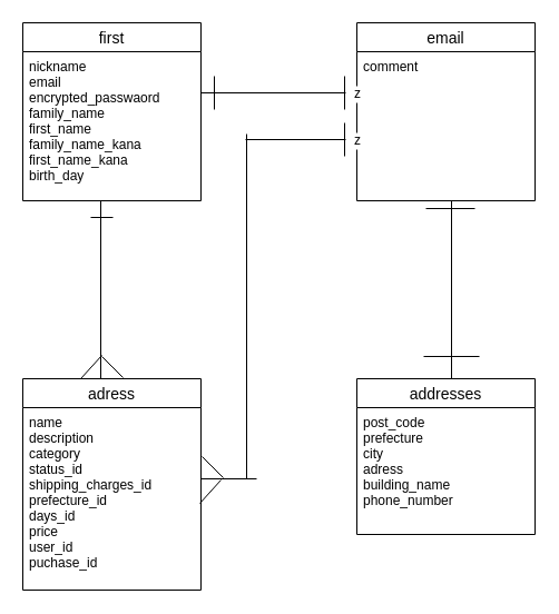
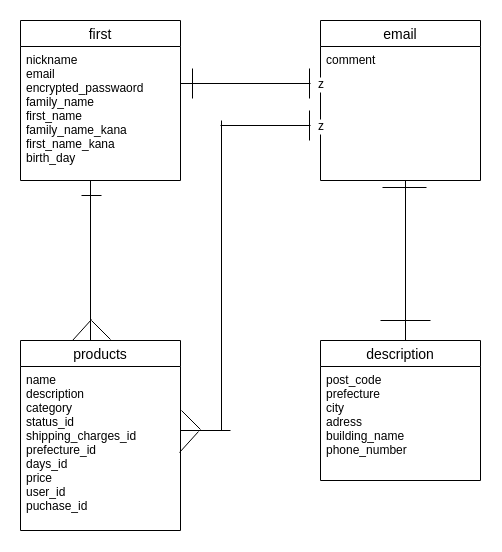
  <mxCell id="0" />
  <mxCell id="1" parent="0" />
  <mxCell id="2" value="first" style="swimlane;fontStyle=0;childLayout=stackLayout;horizontal=1;startSize=26;horizontalStack=0;resizeParent=1;resizeParentMax=0;resizeLast=0;collapsible=1;marginBottom=0;align=center;fontSize=14;" parent="1" vertex="1"><mxGeometry x="20" y="20" width="160" height="160" as="geometry" /></mxCell>
  <mxCell id="3" value="nickname&#10;email&#10;encrypted_passwaord&#10;family_name&#10;first_name&#10;family_name_kana&#10;first_name_kana&#10;birth_day" style="text;strokeColor=none;fillColor=none;spacingLeft=4;spacingRight=4;overflow=hidden;rotatable=0;points=[[0,0.5],[1,0.5]];portConstraint=eastwest;fontSize=12;" parent="2" vertex="1"><mxGeometry y="26" width="160" height="134" as="geometry" /></mxCell>
  <mxCell id="4" value="email" style="swimlane;fontStyle=0;childLayout=stackLayout;horizontal=1;startSize=26;horizontalStack=0;resizeParent=1;resizeParentMax=0;resizeLast=0;collapsible=1;marginBottom=0;align=center;fontSize=14;" parent="1" vertex="1"><mxGeometry x="320" y="20" width="160" height="160" as="geometry" /></mxCell>
  <mxCell id="5" value="comment" style="text;strokeColor=none;fillColor=none;spacingLeft=4;spacingRight=4;overflow=hidden;rotatable=0;points=[[0,0.5],[1,0.5]];portConstraint=eastwest;fontSize=12;" parent="4" vertex="1"><mxGeometry y="26" width="160" height="134" as="geometry" /></mxCell>
- <mxCell id="6" value="adress" style="swimlane;fontStyle=0;childLayout=stackLayout;horizontal=1;startSize=26;horizontalStack=0;resizeParent=1;resizeParentMax=0;resizeLast=0;collapsible=1;marginBottom=0;align=center;fontSize=14;" parent="1" vertex="1"><mxGeometry x="20" y="340" width="160" height="190" as="geometry" /></mxCell>
+ <mxCell id="6" value="products" style="swimlane;fontStyle=0;childLayout=stackLayout;horizontal=1;startSize=26;horizontalStack=0;resizeParent=1;resizeParentMax=0;resizeLast=0;collapsible=1;marginBottom=0;align=center;fontSize=14;" parent="1" vertex="1"><mxGeometry x="20" y="340" width="160" height="190" as="geometry" /></mxCell>
  <mxCell id="7" value="name&#10;description&#10;category&#10;status_id&#10;shipping_charges_id&#10;prefecture_id&#10;days_id&#10;price&#10;user_id&#10;puchase_id" style="text;strokeColor=none;fillColor=none;spacingLeft=4;spacingRight=4;overflow=hidden;rotatable=0;points=[[0,0.5],[1,0.5]];portConstraint=eastwest;fontSize=12;" parent="6" vertex="1"><mxGeometry y="26" width="160" height="164" as="geometry" /></mxCell>
  <mxCell id="8" value="z" style="line;strokeWidth=1;rotatable=0;dashed=0;labelPosition=right;align=left;verticalAlign=middle;spacingTop=0;spacingLeft=6;points=[];portConstraint=eastwest;" vertex="1" parent="1"><mxGeometry x="180" y="78" width="130" height="10" as="geometry" /></mxCell>
  <mxCell id="9" value="" style="line;strokeWidth=1;rotatable=0;dashed=0;labelPosition=right;align=left;verticalAlign=middle;spacingTop=0;spacingLeft=6;points=[];portConstraint=eastwest;direction=south;" vertex="1" parent="1"><mxGeometry x="85" y="180" width="10" height="160" as="geometry" /></mxCell>
  <mxCell id="10" value="" style="endArrow=none;html=1;entryX=0.843;entryY=0.4;entryDx=0;entryDy=0;entryPerimeter=0;" edge="1" parent="1"><mxGeometry width="50" height="50" relative="1" as="geometry"><mxPoint x="72" y="340" as="sourcePoint" /><mxPoint x="91" y="319.02" as="targetPoint" /></mxGeometry></mxCell>
  <mxCell id="11" value="" style="endArrow=none;html=1;" edge="1" parent="1"><mxGeometry width="50" height="50" relative="1" as="geometry"><mxPoint x="110" y="339" as="sourcePoint" /><mxPoint x="91" y="320" as="targetPoint" /></mxGeometry></mxCell>
  <mxCell id="12" value="" style="endArrow=none;html=1;rounded=0;" edge="1" parent="1"><mxGeometry relative="1" as="geometry"><mxPoint x="81" y="195" as="sourcePoint" /><mxPoint x="101" y="195" as="targetPoint" /></mxGeometry></mxCell>
  <mxCell id="13" value="" style="endArrow=none;html=1;rounded=0;" edge="1" parent="1"><mxGeometry relative="1" as="geometry"><mxPoint x="192" y="68" as="sourcePoint" /><mxPoint x="192" y="98" as="targetPoint" /></mxGeometry></mxCell>
  <mxCell id="14" value="" style="endArrow=none;html=1;rounded=0;" edge="1" parent="1"><mxGeometry relative="1" as="geometry"><mxPoint x="309" y="68" as="sourcePoint" /><mxPoint x="309" y="98" as="targetPoint" /></mxGeometry></mxCell>
  <mxCell id="15" value="" style="line;strokeWidth=1;rotatable=0;dashed=0;labelPosition=right;align=left;verticalAlign=middle;spacingTop=0;spacingLeft=6;points=[];portConstraint=eastwest;direction=south;" vertex="1" parent="1"><mxGeometry x="400" y="180" width="10" height="160" as="geometry" /></mxCell>
  <mxCell id="16" value="" style="endArrow=none;html=1;" edge="1" parent="1"><mxGeometry width="50" height="50" relative="1" as="geometry"><mxPoint x="200" y="429" as="sourcePoint" /><mxPoint x="181" y="410" as="targetPoint" /></mxGeometry></mxCell>
  <mxCell id="17" value="" style="endArrow=none;html=1;entryX=0.843;entryY=0.4;entryDx=0;entryDy=0;entryPerimeter=0;" edge="1" parent="1"><mxGeometry width="50" height="50" relative="1" as="geometry"><mxPoint x="179" y="452" as="sourcePoint" /><mxPoint x="198" y="431.02" as="targetPoint" /></mxGeometry></mxCell>
  <mxCell id="18" value="" style="endArrow=none;html=1;rounded=0;" edge="1" parent="1"><mxGeometry relative="1" as="geometry"><mxPoint x="382" y="187" as="sourcePoint" /><mxPoint x="426" y="187" as="targetPoint" /></mxGeometry></mxCell>
  <mxCell id="19" value="" style="endArrow=none;html=1;rounded=0;" edge="1" parent="1"><mxGeometry relative="1" as="geometry"><mxPoint x="380" y="320" as="sourcePoint" /><mxPoint x="430" y="320" as="targetPoint" /></mxGeometry></mxCell>
  <mxCell id="20" value="" style="endArrow=none;html=1;rounded=0;" edge="1" parent="1"><mxGeometry relative="1" as="geometry"><mxPoint x="180" y="430" as="sourcePoint" /><mxPoint x="230" y="430" as="targetPoint" /></mxGeometry></mxCell>
- <mxCell id="21" value="addresses" style="swimlane;fontStyle=0;childLayout=stackLayout;horizontal=1;startSize=26;horizontalStack=0;resizeParent=1;resizeParentMax=0;resizeLast=0;collapsible=1;marginBottom=0;align=center;fontSize=14;" vertex="1" parent="1"><mxGeometry x="320" y="340" width="160" height="140" as="geometry" /></mxCell>
+ <mxCell id="21" value="description" style="swimlane;fontStyle=0;childLayout=stackLayout;horizontal=1;startSize=26;horizontalStack=0;resizeParent=1;resizeParentMax=0;resizeLast=0;collapsible=1;marginBottom=0;align=center;fontSize=14;" vertex="1" parent="1"><mxGeometry x="320" y="340" width="160" height="140" as="geometry" /></mxCell>
  <mxCell id="22" value="post_code&#10;prefecture&#10;city&#10;adress&#10;building_name&#10;phone_number" style="text;strokeColor=none;fillColor=none;spacingLeft=4;spacingRight=4;overflow=hidden;rotatable=0;points=[[0,0.5],[1,0.5]];portConstraint=eastwest;fontSize=12;" vertex="1" parent="21"><mxGeometry y="26" width="160" height="114" as="geometry" /></mxCell>
  <mxCell id="23" value="" style="line;strokeWidth=1;rotatable=0;dashed=0;labelPosition=right;align=left;verticalAlign=middle;spacingTop=0;spacingLeft=6;points=[];portConstraint=eastwest;direction=south;" vertex="1" parent="1"><mxGeometry x="216" y="120" width="10" height="310" as="geometry" /></mxCell>
  <mxCell id="24" value="z" style="line;strokeWidth=1;rotatable=0;dashed=0;labelPosition=right;align=left;verticalAlign=middle;spacingTop=0;spacingLeft=6;points=[];portConstraint=eastwest;" vertex="1" parent="1"><mxGeometry x="220" y="120" width="90" height="10" as="geometry" /></mxCell>
  <mxCell id="25" value="" style="endArrow=none;html=1;rounded=0;" edge="1" parent="1"><mxGeometry relative="1" as="geometry"><mxPoint x="309" y="110" as="sourcePoint" /><mxPoint x="309" y="140" as="targetPoint" /></mxGeometry></mxCell>
